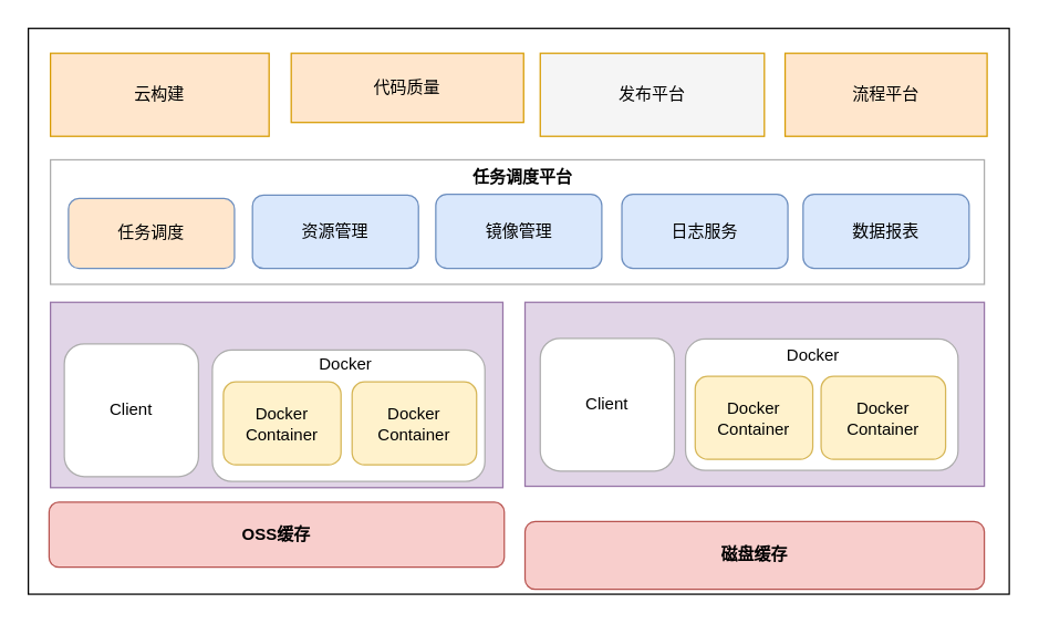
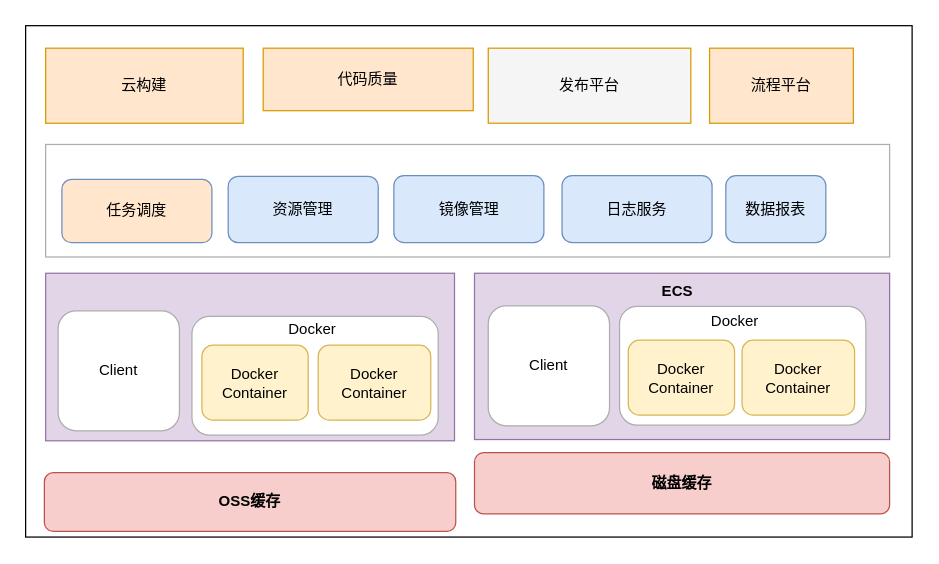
  <mxCell id="0" />
  <mxCell id="1" parent="0" />
  <mxCell id="2" value="" style="rounded=0;whiteSpace=wrap;html=1;" vertex="1" parent="1"><mxGeometry x="20" y="20" width="709" height="409" as="geometry" /></mxCell>
  <mxCell id="3" value="云构建" style="rounded=0;whiteSpace=wrap;html=1;fillColor=#ffe6cc;strokeColor=#d79b00;" vertex="1" parent="1"><mxGeometry x="36" y="38" width="158" height="60" as="geometry" /></mxCell>
  <mxCell id="4" value="发布平台" style="rounded=0;whiteSpace=wrap;html=1;fillColor=#f5f5f5;strokeColor=#d79b00;" vertex="1" parent="1"><mxGeometry x="390" y="38" width="162" height="60" as="geometry" /></mxCell>
  <mxCell id="5" value="代码质量" style="rounded=0;whiteSpace=wrap;html=1;fillColor=#ffe6cc;strokeColor=#d79b00;" vertex="1" parent="1"><mxGeometry x="210" y="38" width="168" height="50" as="geometry" /></mxCell>
- <mxCell id="6" value="流程平台" style="rounded=0;whiteSpace=wrap;html=1;fillColor=#ffe6cc;strokeColor=#d79b00;" vertex="1" parent="1"><mxGeometry x="567" y="38" width="146" height="60" as="geometry" /></mxCell>
+ <mxCell id="6" value="流程平台" style="rounded=0;whiteSpace=wrap;html=1;fillColor=#ffe6cc;strokeColor=#d79b00;" vertex="1" parent="1"><mxGeometry x="567" y="38" width="115" height="60" as="geometry" /></mxCell>
  <mxCell id="7" value="" style="rounded=0;whiteSpace=wrap;html=1;strokeColor=#ADADAD;" vertex="1" parent="1"><mxGeometry x="36" y="115" width="675" height="90" as="geometry" /></mxCell>
  <mxCell id="8" value="任务调度" style="rounded=1;whiteSpace=wrap;html=1;fillColor=#ffe6cc;strokeColor=#6c8ebf;" vertex="1" parent="1"><mxGeometry x="49" y="143" width="120" height="50.5" as="geometry" /></mxCell>
  <mxCell id="9" value="资源管理" style="rounded=1;whiteSpace=wrap;html=1;fillColor=#dae8fc;strokeColor=#6c8ebf;" vertex="1" parent="1"><mxGeometry x="182" y="140.5" width="120" height="53" as="geometry" /></mxCell>
  <mxCell id="10" value="镜像管理" style="rounded=1;whiteSpace=wrap;html=1;fillColor=#dae8fc;strokeColor=#6c8ebf;" vertex="1" parent="1"><mxGeometry x="314.5" y="140" width="120" height="53.5" as="geometry" /></mxCell>
  <mxCell id="11" value="日志服务" style="rounded=1;whiteSpace=wrap;html=1;fillColor=#dae8fc;strokeColor=#6c8ebf;" vertex="1" parent="1"><mxGeometry x="449" y="140" width="120" height="53.5" as="geometry" /></mxCell>
- <mxCell id="12" value="数据报表" style="rounded=1;whiteSpace=wrap;html=1;fillColor=#dae8fc;strokeColor=#6c8ebf;" vertex="1" parent="1"><mxGeometry x="580" y="140" width="120" height="53.5" as="geometry" /></mxCell>
- <mxCell id="13" value="&lt;b&gt;任务调度平台&lt;/b&gt;" style="text;html=1;align=center;verticalAlign=middle;resizable=0;points=[];autosize=1;strokeColor=none;fillColor=none;" vertex="1" parent="1"><mxGeometry x="336" y="119" width="82" height="18" as="geometry" /></mxCell>
+ <mxCell id="12" value="数据报表" style="rounded=1;whiteSpace=wrap;html=1;fillColor=#dae8fc;strokeColor=#6c8ebf;" vertex="1" parent="1"><mxGeometry x="580" y="140" width="80" height="53.5" as="geometry" /></mxCell>
  <mxCell id="14" value="" style="rounded=0;whiteSpace=wrap;html=1;strokeColor=#9673a6;fillColor=#e1d5e7;" vertex="1" parent="1"><mxGeometry x="36" y="218" width="327" height="134" as="geometry" /></mxCell>
  <mxCell id="15" value="" style="rounded=0;whiteSpace=wrap;html=1;strokeColor=#9673a6;shadow=0;fillColor=#e1d5e7;" vertex="1" parent="1"><mxGeometry x="379" y="218" width="332" height="133" as="geometry" /></mxCell>
  <mxCell id="16" value="Client" style="rounded=1;whiteSpace=wrap;html=1;shadow=0;strokeColor=#ADADAD;fillColor=#FFFFFF;" vertex="1" parent="1"><mxGeometry x="46" y="248" width="97" height="96" as="geometry" /></mxCell>
  <mxCell id="17" value="" style="rounded=1;whiteSpace=wrap;html=1;shadow=0;strokeColor=#ADADAD;fillColor=#FFFFFF;" vertex="1" parent="1"><mxGeometry x="153" y="252.5" width="197" height="95" as="geometry" /></mxCell>
  <mxCell id="18" value="Docker&lt;br&gt;Container" style="rounded=1;whiteSpace=wrap;html=1;shadow=0;strokeColor=#d6b656;fillColor=#fff2cc;" vertex="1" parent="1"><mxGeometry x="161" y="275.5" width="85" height="60" as="geometry" /></mxCell>
  <mxCell id="19" value="&lt;span style=&quot;&quot;&gt;Docker&lt;/span&gt;&lt;br style=&quot;&quot;&gt;&lt;span style=&quot;&quot;&gt;Container&lt;/span&gt;" style="rounded=1;whiteSpace=wrap;html=1;shadow=0;strokeColor=#d6b656;fillColor=#fff2cc;" vertex="1" parent="1"><mxGeometry x="254" y="275.5" width="90" height="60" as="geometry" /></mxCell>
  <mxCell id="20" value="Docker" style="text;html=1;align=center;verticalAlign=middle;resizable=0;points=[];autosize=1;strokeColor=none;fillColor=none;" vertex="1" parent="1"><mxGeometry x="225" y="253.5" width="48" height="18" as="geometry" /></mxCell>
  <mxCell id="21" value="Client" style="rounded=1;whiteSpace=wrap;html=1;shadow=0;strokeColor=#ADADAD;fillColor=#FFFFFF;" vertex="1" parent="1"><mxGeometry x="390" y="244" width="97" height="96" as="geometry" /></mxCell>
  <mxCell id="22" value="" style="rounded=1;whiteSpace=wrap;html=1;shadow=0;strokeColor=#ADADAD;fillColor=#FFFFFF;" vertex="1" parent="1"><mxGeometry x="495" y="244.5" width="197" height="95" as="geometry" /></mxCell>
  <mxCell id="23" value="Docker&lt;br&gt;Container" style="rounded=1;whiteSpace=wrap;html=1;shadow=0;strokeColor=#d6b656;fillColor=#fff2cc;" vertex="1" parent="1"><mxGeometry x="502" y="271.5" width="85" height="60" as="geometry" /></mxCell>
  <mxCell id="24" value="&lt;span style=&quot;&quot;&gt;Docker&lt;/span&gt;&lt;br style=&quot;&quot;&gt;&lt;span style=&quot;&quot;&gt;Container&lt;/span&gt;" style="rounded=1;whiteSpace=wrap;html=1;shadow=0;strokeColor=#d6b656;fillColor=#fff2cc;" vertex="1" parent="1"><mxGeometry x="593" y="271.5" width="90" height="60" as="geometry" /></mxCell>
+ <mxCell id="25" value="&lt;b&gt;ECS&lt;/b&gt;" style="text;html=1;align=center;verticalAlign=middle;resizable=0;points=[];autosize=1;strokeColor=none;fillColor=none;" vertex="1" parent="1"><mxGeometry x="523" y="224" width="35" height="18" as="geometry" /></mxCell>
  <mxCell id="26" value="Docker" style="text;html=1;align=center;verticalAlign=middle;resizable=0;points=[];autosize=1;strokeColor=none;fillColor=none;" vertex="1" parent="1"><mxGeometry x="563" y="248" width="48" height="18" as="geometry" /></mxCell>
- <mxCell id="27" value="&lt;b&gt;OSS缓存&lt;/b&gt;" style="rounded=1;whiteSpace=wrap;html=1;shadow=0;strokeColor=#b85450;fillColor=#f8cecc;" vertex="1" parent="1"><mxGeometry x="35" y="362.5" width="329" height="47" as="geometry" /></mxCell>
- <mxCell id="28" value="&lt;span style=&quot;&quot;&gt;&lt;b&gt;磁盘缓存&lt;/b&gt;&lt;/span&gt;" style="rounded=1;whiteSpace=wrap;html=1;shadow=0;strokeColor=#b85450;fillColor=#f8cecc;" vertex="1" parent="1"><mxGeometry x="379" y="376.5" width="332" height="49" as="geometry" /></mxCell>
+ <mxCell id="27" value="&lt;b&gt;OSS缓存&lt;/b&gt;" style="rounded=1;whiteSpace=wrap;html=1;shadow=0;strokeColor=#b85450;fillColor=#f8cecc;" vertex="1" parent="1"><mxGeometry x="35" y="377.5" width="329" height="47" as="geometry" /></mxCell>
+ <mxCell id="28" value="&lt;span style=&quot;&quot;&gt;&lt;b&gt;磁盘缓存&lt;/b&gt;&lt;/span&gt;" style="rounded=1;whiteSpace=wrap;html=1;shadow=0;strokeColor=#b85450;fillColor=#f8cecc;" vertex="1" parent="1"><mxGeometry x="379" y="361.5" width="332" height="49" as="geometry" /></mxCell>
